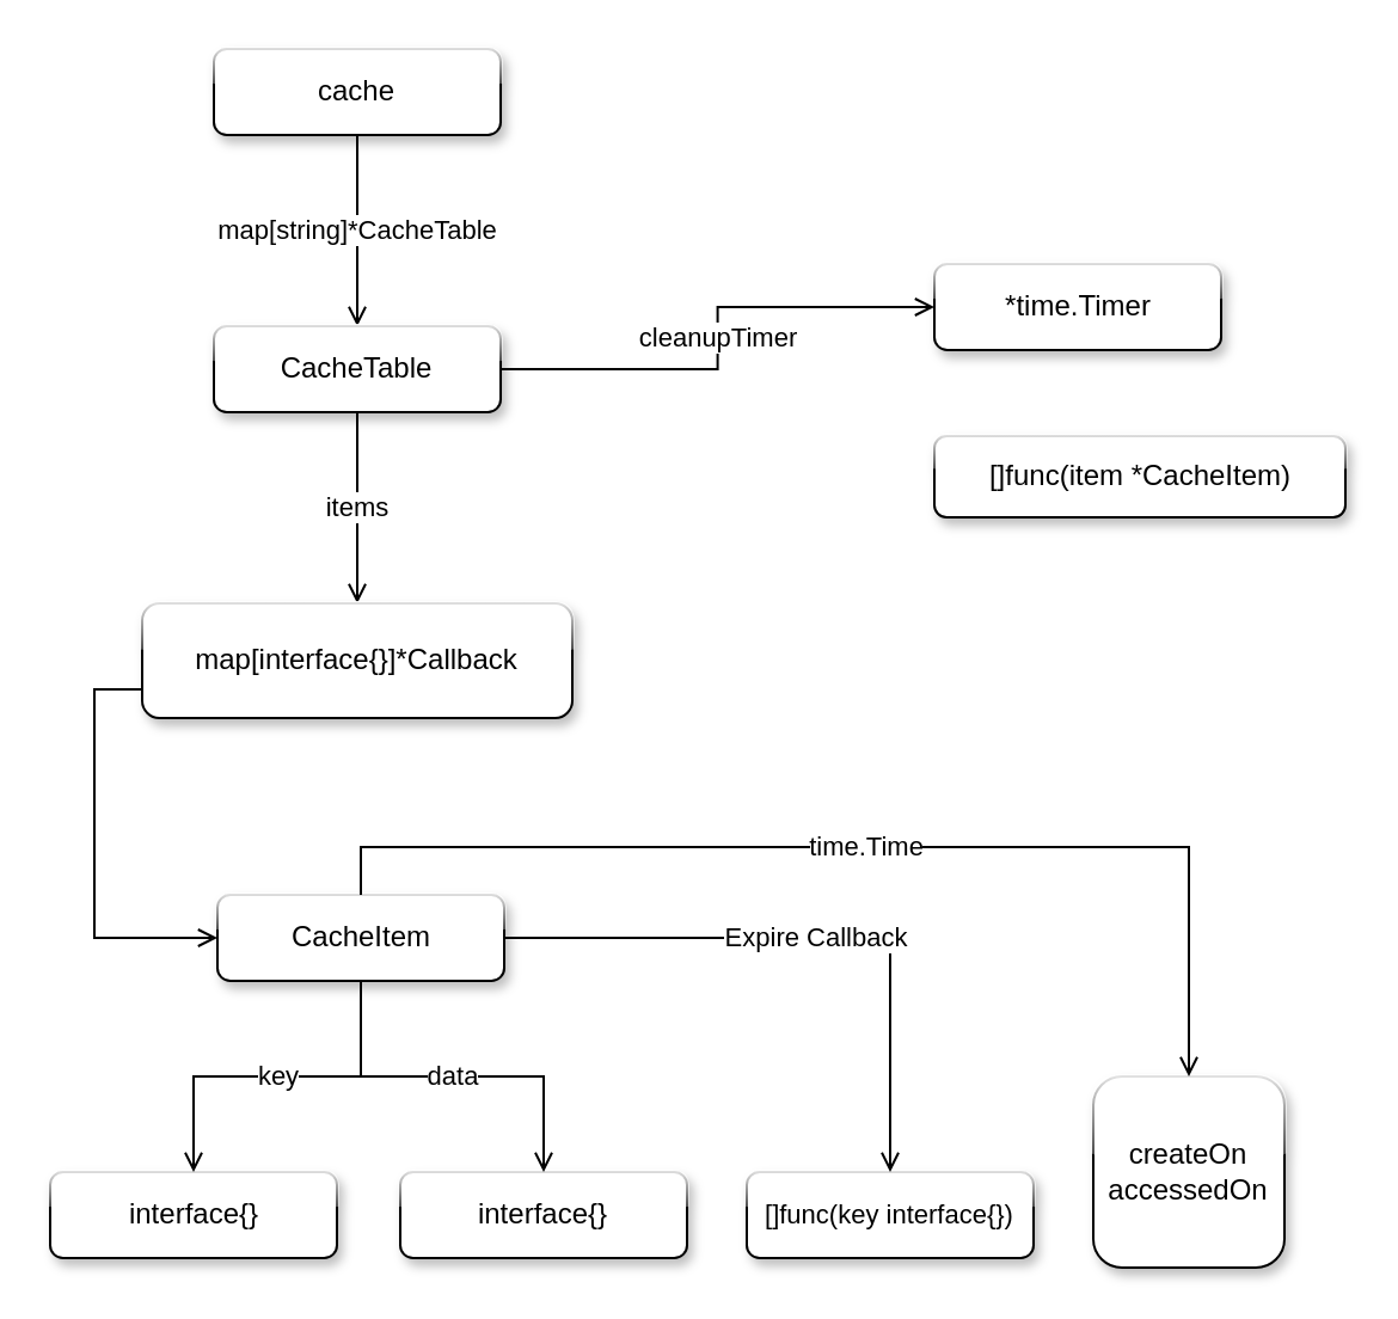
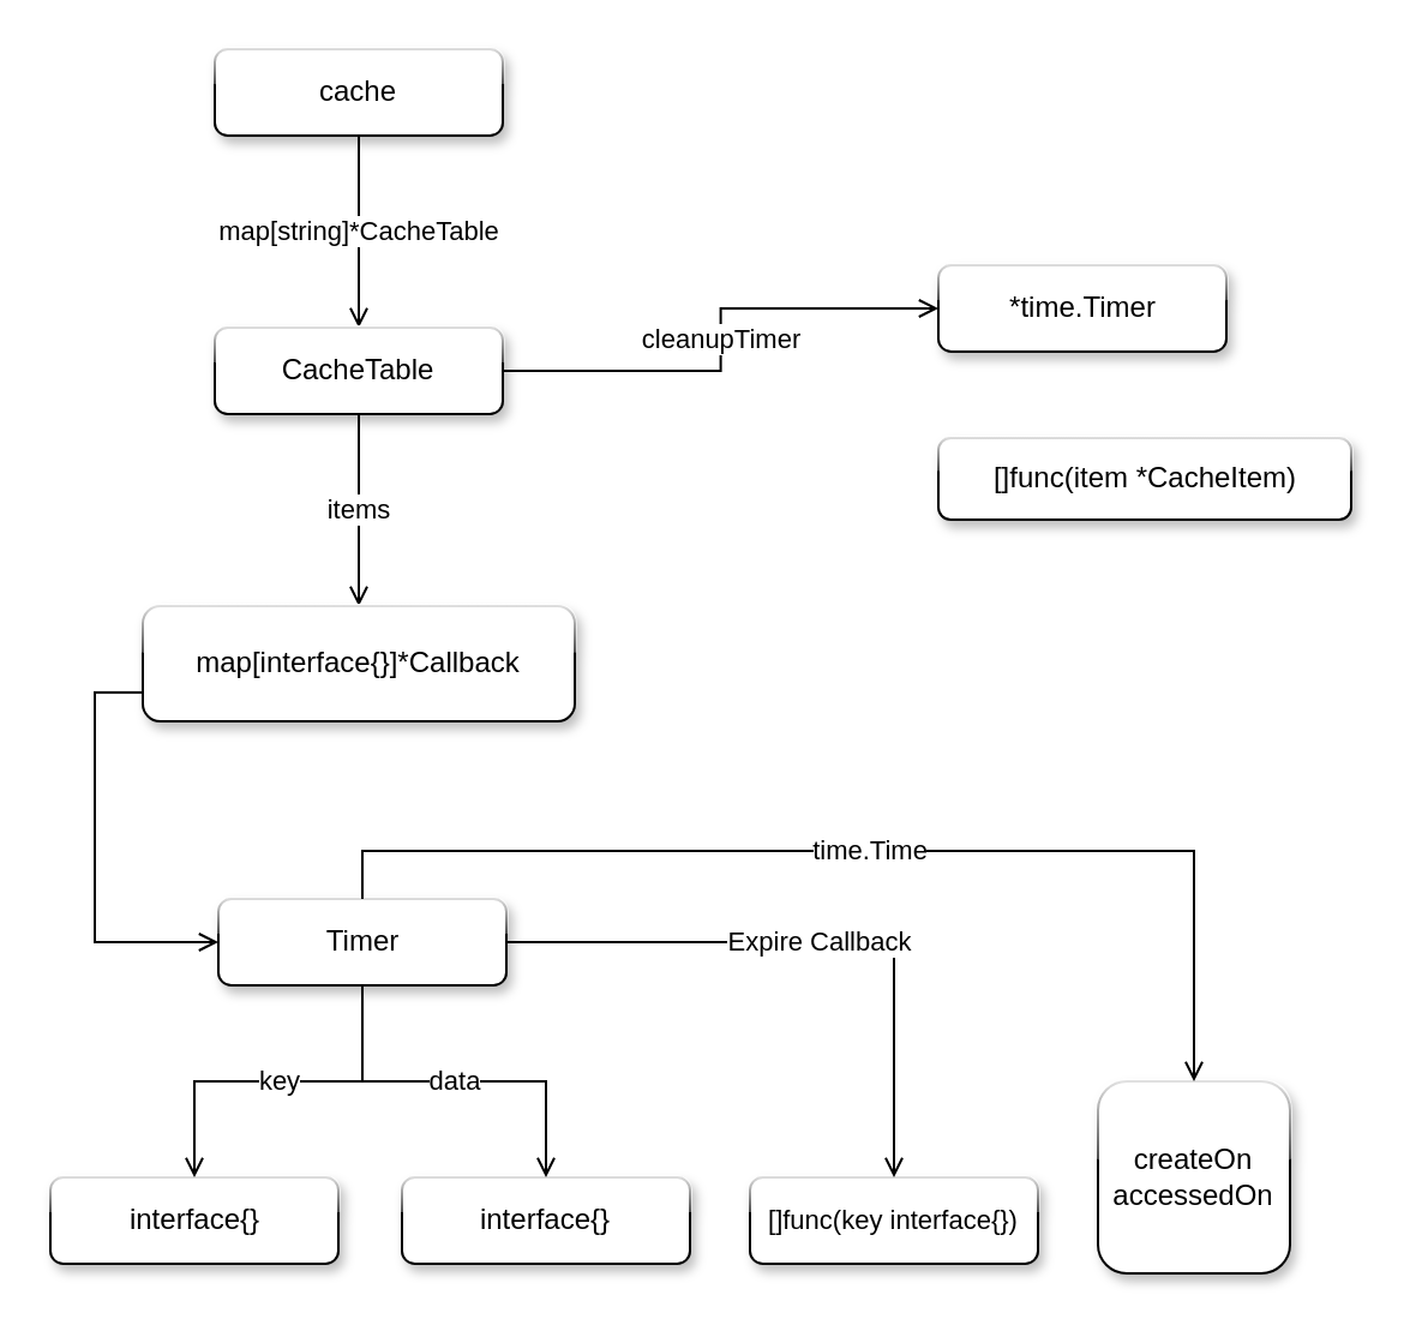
  <mxCell id="0" />
  <mxCell id="1" parent="0" />
  <mxCell id="2" value="map[string]*CacheTable" style="edgeStyle=orthogonalEdgeStyle;rounded=0;orthogonalLoop=1;jettySize=auto;html=1;endArrow=open;endFill=0;" edge="1" parent="1" source="3" target="6"><mxGeometry relative="1" as="geometry" /></mxCell>
  <mxCell id="3" value="cache" style="rounded=1;whiteSpace=wrap;html=1;shadow=1;glass=1;comic=0;" vertex="1" parent="1"><mxGeometry x="89" y="20" width="120" height="36" as="geometry" /></mxCell>
  <mxCell id="4" value="items" style="edgeStyle=orthogonalEdgeStyle;rounded=0;orthogonalLoop=1;jettySize=auto;html=1;endArrow=open;endFill=0;" edge="1" parent="1" source="6" target="9"><mxGeometry relative="1" as="geometry" /></mxCell>
  <mxCell id="5" value="cleanupTimer" style="edgeStyle=orthogonalEdgeStyle;rounded=0;orthogonalLoop=1;jettySize=auto;html=1;endArrow=open;endFill=0;" edge="1" parent="1" source="6" target="7"><mxGeometry relative="1" as="geometry" /></mxCell>
  <mxCell id="6" value="CacheTable" style="rounded=1;whiteSpace=wrap;html=1;shadow=1;glass=1;comic=0;" vertex="1" parent="1"><mxGeometry x="89" y="136" width="120" height="36" as="geometry" /></mxCell>
  <mxCell id="7" value="*time.Timer" style="rounded=1;whiteSpace=wrap;html=1;shadow=1;glass=1;comic=0;" vertex="1" parent="1"><mxGeometry x="390.5" y="110" width="120" height="36" as="geometry" /></mxCell>
  <mxCell id="8" style="edgeStyle=orthogonalEdgeStyle;rounded=0;orthogonalLoop=1;jettySize=auto;html=1;exitX=0;exitY=0.75;exitDx=0;exitDy=0;entryX=0;entryY=0.5;entryDx=0;entryDy=0;endArrow=open;endFill=0;" edge="1" parent="1" source="9" target="11"><mxGeometry relative="1" as="geometry" /></mxCell>
  <mxCell id="9" value="map[interface{}]*Callback" style="rounded=1;whiteSpace=wrap;html=1;shadow=1;glass=1;comic=0;" vertex="1" parent="1"><mxGeometry x="59" y="252" width="180" height="48" as="geometry" /></mxCell>
  <mxCell id="10" value="" style="group" vertex="1" connectable="0" parent="1"><mxGeometry x="20.5" y="252" width="490" height="274" as="geometry" /></mxCell>
- <mxCell id="11" value="CacheItem" style="rounded=1;whiteSpace=wrap;html=1;shadow=1;glass=1;comic=0;" vertex="1" parent="10"><mxGeometry x="70" y="122" width="120" height="36" as="geometry" /></mxCell>
+ <mxCell id="11" value="Timer" style="rounded=1;whiteSpace=wrap;html=1;shadow=1;glass=1;comic=0;" vertex="1" parent="10"><mxGeometry x="70" y="122" width="120" height="36" as="geometry" /></mxCell>
  <mxCell id="12" value="&lt;span style=&quot;font-size: 11px ; white-space: nowrap ; background-color: rgb(255 , 255 , 255)&quot;&gt;[]func(key interface{})&lt;/span&gt;" style="rounded=1;whiteSpace=wrap;html=1;shadow=1;glass=1;comic=0;" vertex="1" parent="10"><mxGeometry x="291.5" y="238" width="120" height="36" as="geometry" /></mxCell>
  <mxCell id="13" value="Expire Callback" style="edgeStyle=orthogonalEdgeStyle;rounded=0;orthogonalLoop=1;jettySize=auto;html=1;endArrow=open;endFill=0;" edge="1" parent="10" source="11" target="12"><mxGeometry relative="1" as="geometry" /></mxCell>
  <mxCell id="14" value="interface{}" style="rounded=1;whiteSpace=wrap;html=1;shadow=1;glass=1;comic=0;" vertex="1" parent="10"><mxGeometry x="146.5" y="238" width="120" height="36" as="geometry" /></mxCell>
  <mxCell id="15" value="data" style="edgeStyle=orthogonalEdgeStyle;rounded=0;orthogonalLoop=1;jettySize=auto;html=1;endArrow=open;endFill=0;" edge="1" parent="10" source="11" target="14"><mxGeometry relative="1" as="geometry" /></mxCell>
  <mxCell id="16" value="interface{}" style="rounded=1;whiteSpace=wrap;html=1;shadow=1;glass=1;comic=0;" vertex="1" parent="10"><mxGeometry y="238" width="120" height="36" as="geometry" /></mxCell>
  <mxCell id="17" value="key" style="edgeStyle=orthogonalEdgeStyle;rounded=0;orthogonalLoop=1;jettySize=auto;html=1;endArrow=open;endFill=0;" edge="1" parent="10" source="11" target="16"><mxGeometry relative="1" as="geometry" /></mxCell>
  <mxCell id="18" style="edgeStyle=orthogonalEdgeStyle;rounded=0;orthogonalLoop=1;jettySize=auto;html=1;exitX=0.5;exitY=1;exitDx=0;exitDy=0;endArrow=open;endFill=0;" edge="1" parent="10" source="12" target="12"><mxGeometry relative="1" as="geometry" /></mxCell>
  <mxCell id="19" value="createOn&lt;br&gt;accessedOn" style="whiteSpace=wrap;html=1;aspect=fixed;rounded=1;shadow=1;glass=1;comic=0;fillColor=#FFFFFF;" vertex="1" parent="1"><mxGeometry x="457" y="450" width="80" height="80" as="geometry" /></mxCell>
  <mxCell id="20" value="time.Time" style="edgeStyle=orthogonalEdgeStyle;rounded=0;orthogonalLoop=1;jettySize=auto;html=1;exitX=0.5;exitY=0;exitDx=0;exitDy=0;endArrow=open;endFill=0;" edge="1" parent="1" source="11" target="19"><mxGeometry relative="1" as="geometry" /></mxCell>
  <mxCell id="21" value="[]func(item *CacheItem)" style="rounded=1;whiteSpace=wrap;html=1;shadow=1;glass=1;comic=0;" vertex="1" parent="1"><mxGeometry x="390.5" y="182" width="172" height="34" as="geometry" /></mxCell>
